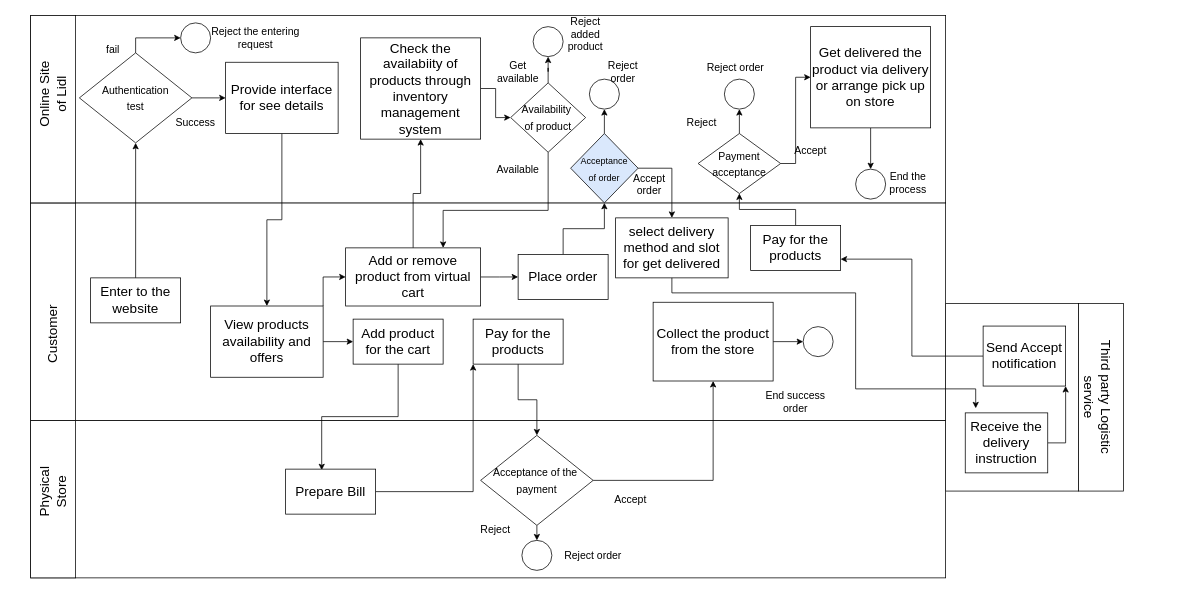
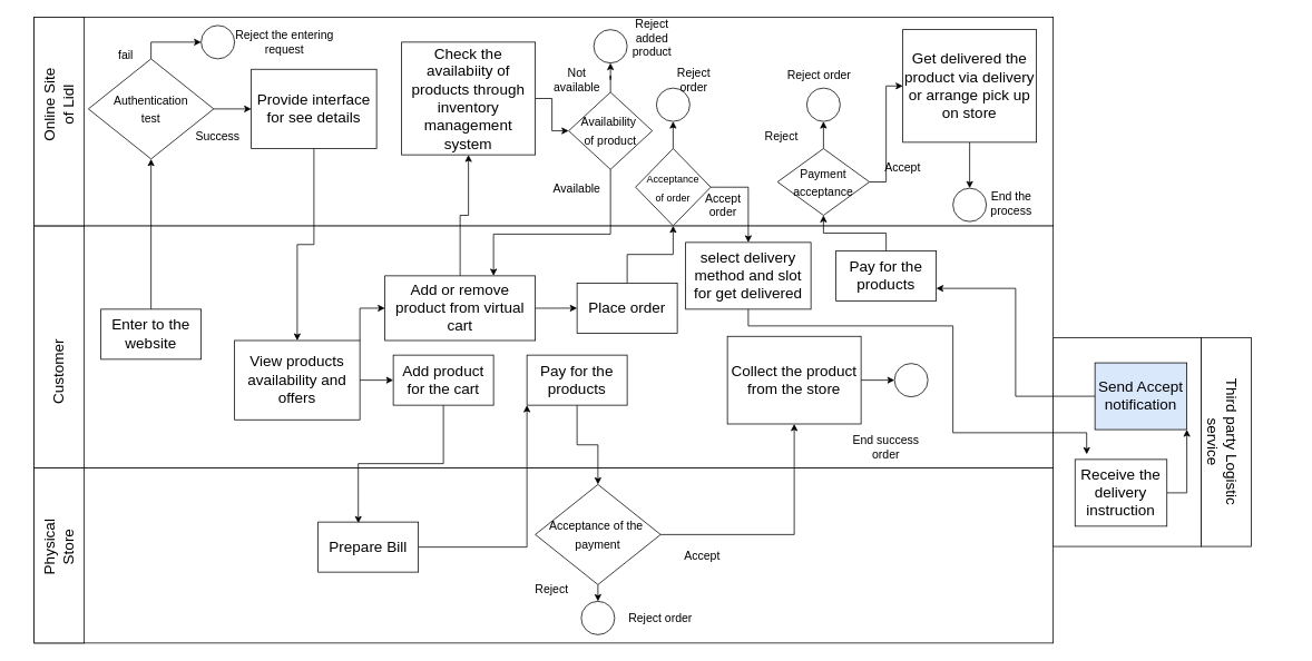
  <mxCell id="0" />
  <mxCell id="1" parent="0" />
  <mxCell id="2" value="" style="rounded=0;whiteSpace=wrap;html=1;fontSize=12;" vertex="1" parent="1"><mxGeometry x="1260" y="404.25" width="177.16" height="250" as="geometry" /></mxCell>
  <mxCell id="3" value="" style="rounded=0;whiteSpace=wrap;html=1;" vertex="1" parent="1"><mxGeometry x="40" y="560" width="1220" height="210" as="geometry" /></mxCell>
  <mxCell id="4" value="" style="rounded=0;whiteSpace=wrap;html=1;" vertex="1" parent="1"><mxGeometry x="40" y="270" width="1220" height="290" as="geometry" /></mxCell>
  <mxCell id="5" value="" style="rounded=0;whiteSpace=wrap;html=1;" vertex="1" parent="1"><mxGeometry x="40" y="560" width="60" height="210" as="geometry" /></mxCell>
  <mxCell id="6" value="" style="rounded=0;whiteSpace=wrap;html=1;" vertex="1" parent="1"><mxGeometry x="40" y="270" width="60" height="290" as="geometry" /></mxCell>
  <mxCell id="7" value="" style="rounded=0;whiteSpace=wrap;html=1;" vertex="1" parent="1"><mxGeometry x="40" y="20" width="1220" height="250" as="geometry" /></mxCell>
  <mxCell id="8" value="" style="rounded=0;whiteSpace=wrap;html=1;" vertex="1" parent="1"><mxGeometry x="40" y="20" width="60" height="250" as="geometry" /></mxCell>
  <mxCell id="9" value="Online Site of Lidl" style="text;html=1;strokeColor=none;fillColor=none;align=center;verticalAlign=middle;whiteSpace=wrap;rounded=0;rotation=-90;fontSize=18;" vertex="1" parent="1"><mxGeometry x="20" y="110" width="100" height="30" as="geometry" /></mxCell>
  <mxCell id="10" value="Customer" style="text;html=1;strokeColor=none;fillColor=none;align=center;verticalAlign=middle;whiteSpace=wrap;rounded=0;rotation=-90;fontSize=18;" vertex="1" parent="1"><mxGeometry x="20" y="430" width="100" height="30" as="geometry" /></mxCell>
  <mxCell id="11" value="Physical Store" style="text;html=1;strokeColor=none;fillColor=none;align=center;verticalAlign=middle;whiteSpace=wrap;rounded=0;rotation=-90;fontSize=18;" vertex="1" parent="1"><mxGeometry x="20" y="640" width="100" height="30" as="geometry" /></mxCell>
  <mxCell id="12" style="edgeStyle=orthogonalEdgeStyle;rounded=0;orthogonalLoop=1;jettySize=auto;html=1;exitX=0.5;exitY=0;exitDx=0;exitDy=0;entryX=0.5;entryY=1;entryDx=0;entryDy=0;fontSize=14;" edge="1" parent="1" source="13" target="16"><mxGeometry relative="1" as="geometry" /></mxCell>
  <mxCell id="13" value="Enter to the website" style="rounded=0;whiteSpace=wrap;html=1;fontSize=18;" vertex="1" parent="1"><mxGeometry x="120" y="370" width="120" height="60" as="geometry" /></mxCell>
  <mxCell id="14" style="edgeStyle=orthogonalEdgeStyle;rounded=0;orthogonalLoop=1;jettySize=auto;html=1;exitX=1;exitY=0.5;exitDx=0;exitDy=0;fontSize=14;" edge="1" parent="1" source="16" target="34"><mxGeometry relative="1" as="geometry" /></mxCell>
  <mxCell id="15" style="edgeStyle=orthogonalEdgeStyle;rounded=0;orthogonalLoop=1;jettySize=auto;html=1;entryX=0;entryY=0.5;entryDx=0;entryDy=0;fontSize=14;" edge="1" parent="1" source="16" target="27"><mxGeometry relative="1" as="geometry" /></mxCell>
  <mxCell id="16" value="&lt;font style=&quot;font-size: 14px&quot;&gt;Authentication &lt;br&gt;test&lt;/font&gt;" style="rhombus;whiteSpace=wrap;html=1;fontSize=18;" vertex="1" parent="1"><mxGeometry x="105" y="70" width="150" height="120" as="geometry" /></mxCell>
  <mxCell id="17" style="edgeStyle=orthogonalEdgeStyle;rounded=0;orthogonalLoop=1;jettySize=auto;html=1;exitX=1;exitY=0.5;exitDx=0;exitDy=0;entryX=0;entryY=0.5;entryDx=0;entryDy=0;fontSize=14;" edge="1" parent="1" source="19" target="21"><mxGeometry relative="1" as="geometry" /></mxCell>
  <mxCell id="18" style="edgeStyle=orthogonalEdgeStyle;rounded=0;orthogonalLoop=1;jettySize=auto;html=1;entryX=0;entryY=0.5;entryDx=0;entryDy=0;fontSize=14;" edge="1" parent="1" source="19" target="45"><mxGeometry relative="1" as="geometry"><Array as="points"><mxPoint x="430" y="369" /></Array></mxGeometry></mxCell>
  <mxCell id="19" value="View products availability and offers" style="rounded=0;whiteSpace=wrap;html=1;fontSize=18;" vertex="1" parent="1"><mxGeometry x="280" y="407.5" width="150" height="95" as="geometry" /></mxCell>
  <mxCell id="20" style="edgeStyle=orthogonalEdgeStyle;rounded=0;orthogonalLoop=1;jettySize=auto;html=1;entryX=0.401;entryY=0.024;entryDx=0;entryDy=0;entryPerimeter=0;fontSize=14;" edge="1" parent="1" source="21" target="30"><mxGeometry relative="1" as="geometry" /></mxCell>
  <mxCell id="21" value="Add product for the cart" style="rounded=0;whiteSpace=wrap;html=1;fontSize=18;" vertex="1" parent="1"><mxGeometry x="470" y="425" width="120" height="60" as="geometry" /></mxCell>
  <mxCell id="22" style="edgeStyle=orthogonalEdgeStyle;rounded=0;orthogonalLoop=1;jettySize=auto;html=1;entryX=0.5;entryY=0;entryDx=0;entryDy=0;fontSize=14;" edge="1" parent="1" source="23" target="26"><mxGeometry relative="1" as="geometry" /></mxCell>
  <mxCell id="23" value="Pay for the products" style="rounded=0;whiteSpace=wrap;html=1;fontSize=18;" vertex="1" parent="1"><mxGeometry x="630" y="425" width="120" height="60" as="geometry" /></mxCell>
  <mxCell id="24" style="edgeStyle=orthogonalEdgeStyle;rounded=0;orthogonalLoop=1;jettySize=auto;html=1;fontSize=14;" edge="1" parent="1" source="26" target="32"><mxGeometry relative="1" as="geometry" /></mxCell>
  <mxCell id="25" style="edgeStyle=orthogonalEdgeStyle;rounded=0;orthogonalLoop=1;jettySize=auto;html=1;exitX=0.5;exitY=1;exitDx=0;exitDy=0;entryX=0.5;entryY=0;entryDx=0;entryDy=0;fontSize=14;" edge="1" parent="1" source="26" target="28"><mxGeometry relative="1" as="geometry" /></mxCell>
  <mxCell id="26" value="&lt;font style=&quot;font-size: 14px&quot;&gt;Acceptance of the&amp;nbsp;&lt;br&gt;payment&lt;/font&gt;" style="rhombus;whiteSpace=wrap;html=1;fontSize=18;" vertex="1" parent="1"><mxGeometry x="640" y="580" width="150" height="120" as="geometry" /></mxCell>
  <mxCell id="27" value="" style="ellipse;whiteSpace=wrap;html=1;fontSize=14;" vertex="1" parent="1"><mxGeometry x="240" y="30" width="40" height="40" as="geometry" /></mxCell>
  <mxCell id="28" value="" style="ellipse;whiteSpace=wrap;html=1;fontSize=14;" vertex="1" parent="1"><mxGeometry x="695" y="720" width="40" height="40" as="geometry" /></mxCell>
  <mxCell id="29" style="edgeStyle=orthogonalEdgeStyle;rounded=0;orthogonalLoop=1;jettySize=auto;html=1;entryX=0;entryY=1;entryDx=0;entryDy=0;fontSize=14;" edge="1" parent="1" source="30" target="23"><mxGeometry relative="1" as="geometry" /></mxCell>
  <mxCell id="30" value="Prepare Bill" style="rounded=0;whiteSpace=wrap;html=1;fontSize=18;" vertex="1" parent="1"><mxGeometry x="380" y="625" width="120" height="60" as="geometry" /></mxCell>
  <mxCell id="31" style="edgeStyle=orthogonalEdgeStyle;rounded=0;orthogonalLoop=1;jettySize=auto;html=1;entryX=0;entryY=0.5;entryDx=0;entryDy=0;fontSize=14;" edge="1" parent="1" source="32" target="35"><mxGeometry relative="1" as="geometry" /></mxCell>
  <mxCell id="32" value="Collect the product from the store" style="rounded=0;whiteSpace=wrap;html=1;fontSize=18;" vertex="1" parent="1"><mxGeometry x="870" y="402.5" width="160" height="105" as="geometry" /></mxCell>
  <mxCell id="33" style="edgeStyle=orthogonalEdgeStyle;rounded=0;orthogonalLoop=1;jettySize=auto;html=1;fontSize=14;" edge="1" parent="1" source="34" target="19"><mxGeometry relative="1" as="geometry" /></mxCell>
  <mxCell id="34" value="Provide interface for see details" style="rounded=0;whiteSpace=wrap;html=1;fontSize=18;" vertex="1" parent="1"><mxGeometry x="300" y="82.5" width="150" height="95" as="geometry" /></mxCell>
  <mxCell id="35" value="" style="ellipse;whiteSpace=wrap;html=1;fontSize=14;" vertex="1" parent="1"><mxGeometry x="1070" y="435" width="40" height="40" as="geometry" /></mxCell>
  <mxCell id="36" value="fail" style="text;html=1;strokeColor=none;fillColor=none;align=center;verticalAlign=middle;whiteSpace=wrap;rounded=0;fontSize=14;" vertex="1" parent="1"><mxGeometry x="120" y="50" width="60" height="30" as="geometry" /></mxCell>
  <mxCell id="37" value="Success" style="text;html=1;strokeColor=none;fillColor=none;align=center;verticalAlign=middle;whiteSpace=wrap;rounded=0;fontSize=14;" vertex="1" parent="1"><mxGeometry x="230" y="147.5" width="60" height="30" as="geometry" /></mxCell>
  <mxCell id="38" value="Accept" style="text;html=1;strokeColor=none;fillColor=none;align=center;verticalAlign=middle;whiteSpace=wrap;rounded=0;fontSize=14;" vertex="1" parent="1"><mxGeometry x="810" y="650" width="60" height="30" as="geometry" /></mxCell>
  <mxCell id="39" value="Reject" style="text;html=1;strokeColor=none;fillColor=none;align=center;verticalAlign=middle;whiteSpace=wrap;rounded=0;fontSize=14;" vertex="1" parent="1"><mxGeometry x="630" y="690" width="60" height="30" as="geometry" /></mxCell>
  <mxCell id="40" value="Reject order" style="text;html=1;strokeColor=none;fillColor=none;align=center;verticalAlign=middle;whiteSpace=wrap;rounded=0;fontSize=14;" vertex="1" parent="1"><mxGeometry x="740" y="725" width="100" height="30" as="geometry" /></mxCell>
  <mxCell id="41" value="End success order" style="text;html=1;strokeColor=none;fillColor=none;align=center;verticalAlign=middle;whiteSpace=wrap;rounded=0;fontSize=14;" vertex="1" parent="1"><mxGeometry x="1010" y="520" width="100" height="30" as="geometry" /></mxCell>
  <mxCell id="42" value="Reject the entering request" style="text;html=1;strokeColor=none;fillColor=none;align=center;verticalAlign=middle;whiteSpace=wrap;rounded=0;fontSize=14;" vertex="1" parent="1"><mxGeometry x="270" y="35" width="140" height="30" as="geometry" /></mxCell>
  <mxCell id="43" style="edgeStyle=orthogonalEdgeStyle;rounded=0;orthogonalLoop=1;jettySize=auto;html=1;entryX=0.5;entryY=1;entryDx=0;entryDy=0;fontSize=14;" edge="1" parent="1" source="45" target="47"><mxGeometry relative="1" as="geometry" /></mxCell>
  <mxCell id="44" style="edgeStyle=orthogonalEdgeStyle;rounded=0;orthogonalLoop=1;jettySize=auto;html=1;entryX=0;entryY=0.5;entryDx=0;entryDy=0;fontSize=14;" edge="1" parent="1" source="45" target="56"><mxGeometry relative="1" as="geometry" /></mxCell>
  <mxCell id="45" value="Add or remove product from virtual cart" style="rounded=0;whiteSpace=wrap;html=1;fontSize=18;" vertex="1" parent="1"><mxGeometry x="460" y="330" width="180" height="77.5" as="geometry" /></mxCell>
  <mxCell id="46" style="edgeStyle=orthogonalEdgeStyle;rounded=0;orthogonalLoop=1;jettySize=auto;html=1;entryX=0;entryY=0.5;entryDx=0;entryDy=0;fontSize=14;" edge="1" parent="1" source="47" target="50"><mxGeometry relative="1" as="geometry" /></mxCell>
  <mxCell id="47" value="Check the availabiity of products through inventory management system" style="rounded=0;whiteSpace=wrap;html=1;fontSize=18;" vertex="1" parent="1"><mxGeometry x="480" y="50" width="160" height="135" as="geometry" /></mxCell>
  <mxCell id="48" style="edgeStyle=orthogonalEdgeStyle;rounded=0;orthogonalLoop=1;jettySize=auto;html=1;fontSize=14;" edge="1" parent="1" source="50" target="45"><mxGeometry relative="1" as="geometry"><Array as="points"><mxPoint x="730" y="280" /><mxPoint x="590" y="280" /></Array></mxGeometry></mxCell>
  <mxCell id="49" style="edgeStyle=orthogonalEdgeStyle;rounded=0;orthogonalLoop=1;jettySize=auto;html=1;entryX=0.5;entryY=1;entryDx=0;entryDy=0;fontSize=14;" edge="1" parent="1" source="50" target="51"><mxGeometry relative="1" as="geometry" /></mxCell>
  <mxCell id="50" value="&lt;font style=&quot;font-size: 14px&quot;&gt;Availability&amp;nbsp;&lt;br&gt;of product&lt;/font&gt;" style="rhombus;whiteSpace=wrap;html=1;fontSize=18;" vertex="1" parent="1"><mxGeometry x="680" y="110" width="100" height="92.5" as="geometry" /></mxCell>
  <mxCell id="51" value="" style="ellipse;whiteSpace=wrap;html=1;fontSize=14;" vertex="1" parent="1"><mxGeometry x="710" y="35" width="40" height="40" as="geometry" /></mxCell>
  <mxCell id="52" value="Reject added product" style="text;html=1;strokeColor=none;fillColor=none;align=center;verticalAlign=middle;whiteSpace=wrap;rounded=0;fontSize=14;" vertex="1" parent="1"><mxGeometry x="740" y="30" width="80" height="30" as="geometry" /></mxCell>
- <mxCell id="53" value="Get available" style="text;html=1;strokeColor=none;fillColor=none;align=center;verticalAlign=middle;whiteSpace=wrap;rounded=0;fontSize=14;" vertex="1" parent="1"><mxGeometry x="660" y="80" width="60" height="30" as="geometry" /></mxCell>
+ <mxCell id="53" value="Not available" style="text;html=1;strokeColor=none;fillColor=none;align=center;verticalAlign=middle;whiteSpace=wrap;rounded=0;fontSize=14;" vertex="1" parent="1"><mxGeometry x="660" y="80" width="60" height="30" as="geometry" /></mxCell>
  <mxCell id="54" value="Available" style="text;html=1;strokeColor=none;fillColor=none;align=center;verticalAlign=middle;whiteSpace=wrap;rounded=0;fontSize=14;" vertex="1" parent="1"><mxGeometry x="660" y="210" width="60" height="30" as="geometry" /></mxCell>
  <mxCell id="55" style="edgeStyle=orthogonalEdgeStyle;rounded=0;orthogonalLoop=1;jettySize=auto;html=1;fontSize=12;" edge="1" parent="1" source="56" target="59"><mxGeometry relative="1" as="geometry" /></mxCell>
  <mxCell id="56" value="Place order" style="rounded=0;whiteSpace=wrap;html=1;fontSize=18;" vertex="1" parent="1"><mxGeometry x="690" y="338.75" width="120" height="60" as="geometry" /></mxCell>
  <mxCell id="57" style="edgeStyle=orthogonalEdgeStyle;rounded=0;orthogonalLoop=1;jettySize=auto;html=1;exitX=0.5;exitY=0;exitDx=0;exitDy=0;entryX=0.5;entryY=1;entryDx=0;entryDy=0;fontSize=12;" edge="1" parent="1" source="59" target="60"><mxGeometry relative="1" as="geometry" /></mxCell>
  <mxCell id="58" style="edgeStyle=orthogonalEdgeStyle;rounded=0;orthogonalLoop=1;jettySize=auto;html=1;fontSize=12;exitX=1;exitY=0.5;exitDx=0;exitDy=0;" edge="1" parent="1" source="59" target="62"><mxGeometry relative="1" as="geometry" /></mxCell>
- <mxCell id="59" value="&lt;font style=&quot;font-size: 12px&quot;&gt;Acceptance &lt;br&gt;of&amp;nbsp;order&lt;/font&gt;" style="rhombus;whiteSpace=wrap;html=1;fontSize=18;fillColor=#dae8fc;" vertex="1" parent="1"><mxGeometry x="760" y="177.5" width="90" height="92.5" as="geometry" /></mxCell>
+ <mxCell id="59" value="&lt;font style=&quot;font-size: 12px&quot;&gt;Acceptance &lt;br&gt;of&amp;nbsp;order&lt;/font&gt;" style="rhombus;whiteSpace=wrap;html=1;fontSize=18;" vertex="1" parent="1"><mxGeometry x="760" y="177.5" width="90" height="92.5" as="geometry" /></mxCell>
  <mxCell id="60" value="" style="ellipse;whiteSpace=wrap;html=1;fontSize=14;" vertex="1" parent="1"><mxGeometry x="785" y="105" width="40" height="40" as="geometry" /></mxCell>
  <mxCell id="61" value="Reject &lt;br&gt;order" style="text;html=1;strokeColor=none;fillColor=none;align=center;verticalAlign=middle;whiteSpace=wrap;rounded=0;fontSize=14;" vertex="1" parent="1"><mxGeometry x="790" y="80" width="80" height="30" as="geometry" /></mxCell>
  <mxCell id="62" value="select delivery method and slot for get delivered" style="rounded=0;whiteSpace=wrap;html=1;fontSize=18;" vertex="1" parent="1"><mxGeometry x="820" y="290" width="150" height="80" as="geometry" /></mxCell>
  <mxCell id="63" style="edgeStyle=orthogonalEdgeStyle;rounded=0;orthogonalLoop=1;jettySize=auto;html=1;fontSize=12;entryX=0.127;entryY=-0.077;entryDx=0;entryDy=0;entryPerimeter=0;" edge="1" parent="1" source="62" target="68"><mxGeometry relative="1" as="geometry"><Array as="points"><mxPoint x="895" y="390" /><mxPoint x="1140" y="390" /><mxPoint x="1140" y="518" /><mxPoint x="1300" y="518" /></Array></mxGeometry></mxCell>
  <mxCell id="64" value="Accept order" style="text;html=1;strokeColor=none;fillColor=none;align=center;verticalAlign=middle;whiteSpace=wrap;rounded=0;fontSize=14;" vertex="1" parent="1"><mxGeometry x="825" y="230" width="80" height="30" as="geometry" /></mxCell>
  <mxCell id="65" value="" style="rounded=0;whiteSpace=wrap;html=1;" vertex="1" parent="1"><mxGeometry x="1437.16" y="404.25" width="60" height="250" as="geometry" /></mxCell>
  <mxCell id="66" value="Third party Logistic service" style="text;html=1;strokeColor=none;fillColor=none;align=center;verticalAlign=middle;whiteSpace=wrap;rounded=0;rotation=90;fontSize=18;" vertex="1" parent="1"><mxGeometry x="1377.16" y="514.25" width="170" height="30" as="geometry" /></mxCell>
  <mxCell id="67" style="edgeStyle=orthogonalEdgeStyle;rounded=0;orthogonalLoop=1;jettySize=auto;html=1;fontSize=12;exitX=1;exitY=0.5;exitDx=0;exitDy=0;entryX=1;entryY=1;entryDx=0;entryDy=0;" edge="1" parent="1" source="68" target="70"><mxGeometry relative="1" as="geometry"><mxPoint x="1417.16" y="534.25" as="targetPoint" /></mxGeometry></mxCell>
  <mxCell id="68" value="Receive the delivery instruction" style="rounded=0;whiteSpace=wrap;html=1;fontSize=18;" vertex="1" parent="1"><mxGeometry x="1286.16" y="550" width="110" height="80" as="geometry" /></mxCell>
  <mxCell id="69" style="edgeStyle=orthogonalEdgeStyle;rounded=0;orthogonalLoop=1;jettySize=auto;html=1;entryX=1;entryY=0.75;entryDx=0;entryDy=0;fontSize=12;" edge="1" parent="1" source="70" target="72"><mxGeometry relative="1" as="geometry" /></mxCell>
- <mxCell id="70" value="Send Accept notification" style="rounded=0;whiteSpace=wrap;html=1;fontSize=18;" vertex="1" parent="1"><mxGeometry x="1310" y="434.25" width="110" height="80" as="geometry" /></mxCell>
+ <mxCell id="70" value="Send Accept notification" style="rounded=0;whiteSpace=wrap;html=1;fontSize=18;fillColor=#dae8fc;" vertex="1" parent="1"><mxGeometry x="1310" y="434.25" width="110" height="80" as="geometry" /></mxCell>
  <mxCell id="71" style="edgeStyle=orthogonalEdgeStyle;rounded=0;orthogonalLoop=1;jettySize=auto;html=1;fontSize=12;" edge="1" parent="1" source="72" target="75"><mxGeometry relative="1" as="geometry" /></mxCell>
  <mxCell id="72" value="Pay for the products" style="rounded=0;whiteSpace=wrap;html=1;fontSize=18;" vertex="1" parent="1"><mxGeometry x="1000" y="300" width="120" height="60" as="geometry" /></mxCell>
  <mxCell id="73" style="edgeStyle=orthogonalEdgeStyle;rounded=0;orthogonalLoop=1;jettySize=auto;html=1;exitX=0.5;exitY=0;exitDx=0;exitDy=0;entryX=0.5;entryY=1;entryDx=0;entryDy=0;fontSize=12;" edge="1" parent="1" source="75" target="76"><mxGeometry relative="1" as="geometry" /></mxCell>
  <mxCell id="74" style="edgeStyle=orthogonalEdgeStyle;rounded=0;orthogonalLoop=1;jettySize=auto;html=1;fontSize=12;entryX=0;entryY=0.5;entryDx=0;entryDy=0;" edge="1" parent="1" source="75" target="81"><mxGeometry relative="1" as="geometry" /></mxCell>
  <mxCell id="75" value="&lt;span style=&quot;font-size: 14px&quot;&gt;Payment &lt;br&gt;acceptance&lt;/span&gt;" style="rhombus;whiteSpace=wrap;html=1;fontSize=18;" vertex="1" parent="1"><mxGeometry x="930" y="177.5" width="110" height="80" as="geometry" /></mxCell>
  <mxCell id="76" value="" style="ellipse;whiteSpace=wrap;html=1;fontSize=14;" vertex="1" parent="1"><mxGeometry x="965" y="105" width="40" height="40" as="geometry" /></mxCell>
  <mxCell id="77" value="Accept" style="text;html=1;strokeColor=none;fillColor=none;align=center;verticalAlign=middle;whiteSpace=wrap;rounded=0;fontSize=14;" vertex="1" parent="1"><mxGeometry x="1050" y="185" width="60" height="30" as="geometry" /></mxCell>
  <mxCell id="78" value="Reject" style="text;html=1;strokeColor=none;fillColor=none;align=center;verticalAlign=middle;whiteSpace=wrap;rounded=0;fontSize=14;" vertex="1" parent="1"><mxGeometry x="905" y="147.5" width="60" height="30" as="geometry" /></mxCell>
  <mxCell id="79" value="Reject order" style="text;html=1;strokeColor=none;fillColor=none;align=center;verticalAlign=middle;whiteSpace=wrap;rounded=0;fontSize=14;" vertex="1" parent="1"><mxGeometry x="930" y="75" width="100" height="30" as="geometry" /></mxCell>
  <mxCell id="80" style="edgeStyle=orthogonalEdgeStyle;rounded=0;orthogonalLoop=1;jettySize=auto;html=1;entryX=0.5;entryY=0;entryDx=0;entryDy=0;fontSize=12;" edge="1" parent="1" source="81" target="82"><mxGeometry relative="1" as="geometry" /></mxCell>
  <mxCell id="81" value="Get delivered the product via delivery or arrange pick up on store" style="rounded=0;whiteSpace=wrap;html=1;fontSize=18;" vertex="1" parent="1"><mxGeometry x="1080" y="35" width="160" height="135" as="geometry" /></mxCell>
  <mxCell id="82" value="" style="ellipse;whiteSpace=wrap;html=1;fontSize=14;" vertex="1" parent="1"><mxGeometry x="1140" y="225" width="40" height="40" as="geometry" /></mxCell>
  <mxCell id="83" value="End the process" style="text;html=1;strokeColor=none;fillColor=none;align=center;verticalAlign=middle;whiteSpace=wrap;rounded=0;fontSize=14;" vertex="1" parent="1"><mxGeometry x="1180" y="227.5" width="60" height="30" as="geometry" /></mxCell>
